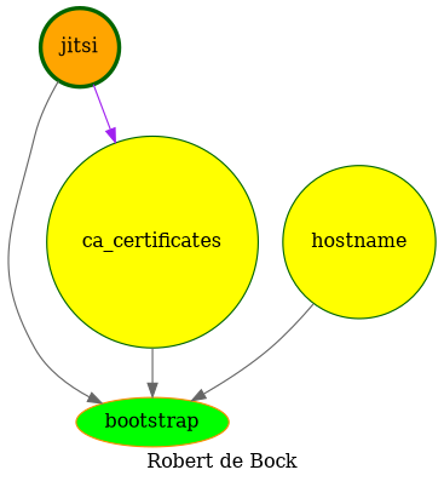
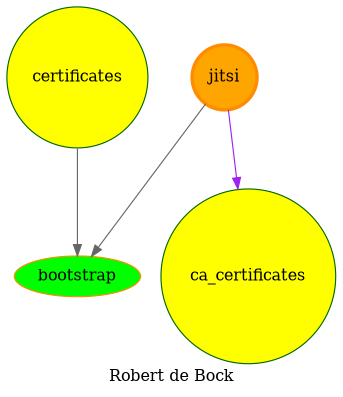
  digraph {
    label="Robert de Bock"
    node [color=darkorange fillcolor=yellow shape=circle style=filled]
    edge [color=gray40]
    bootstrap [fillcolor=green shape=ellipse]
    ca_certificates [color=darkgreen]
-   hostname [color=darkgreen]
-   jitsi [color=darkgreen fillcolor=orange penwidth=3]
-   ca_certificates -> bootstrap
+   hostname [color=darkgreen label=certificates]
+   jitsi [fillcolor=orange penwidth=3]
    hostname -> bootstrap
    jitsi -> bootstrap
    jitsi -> ca_certificates [color=purple]
  }
